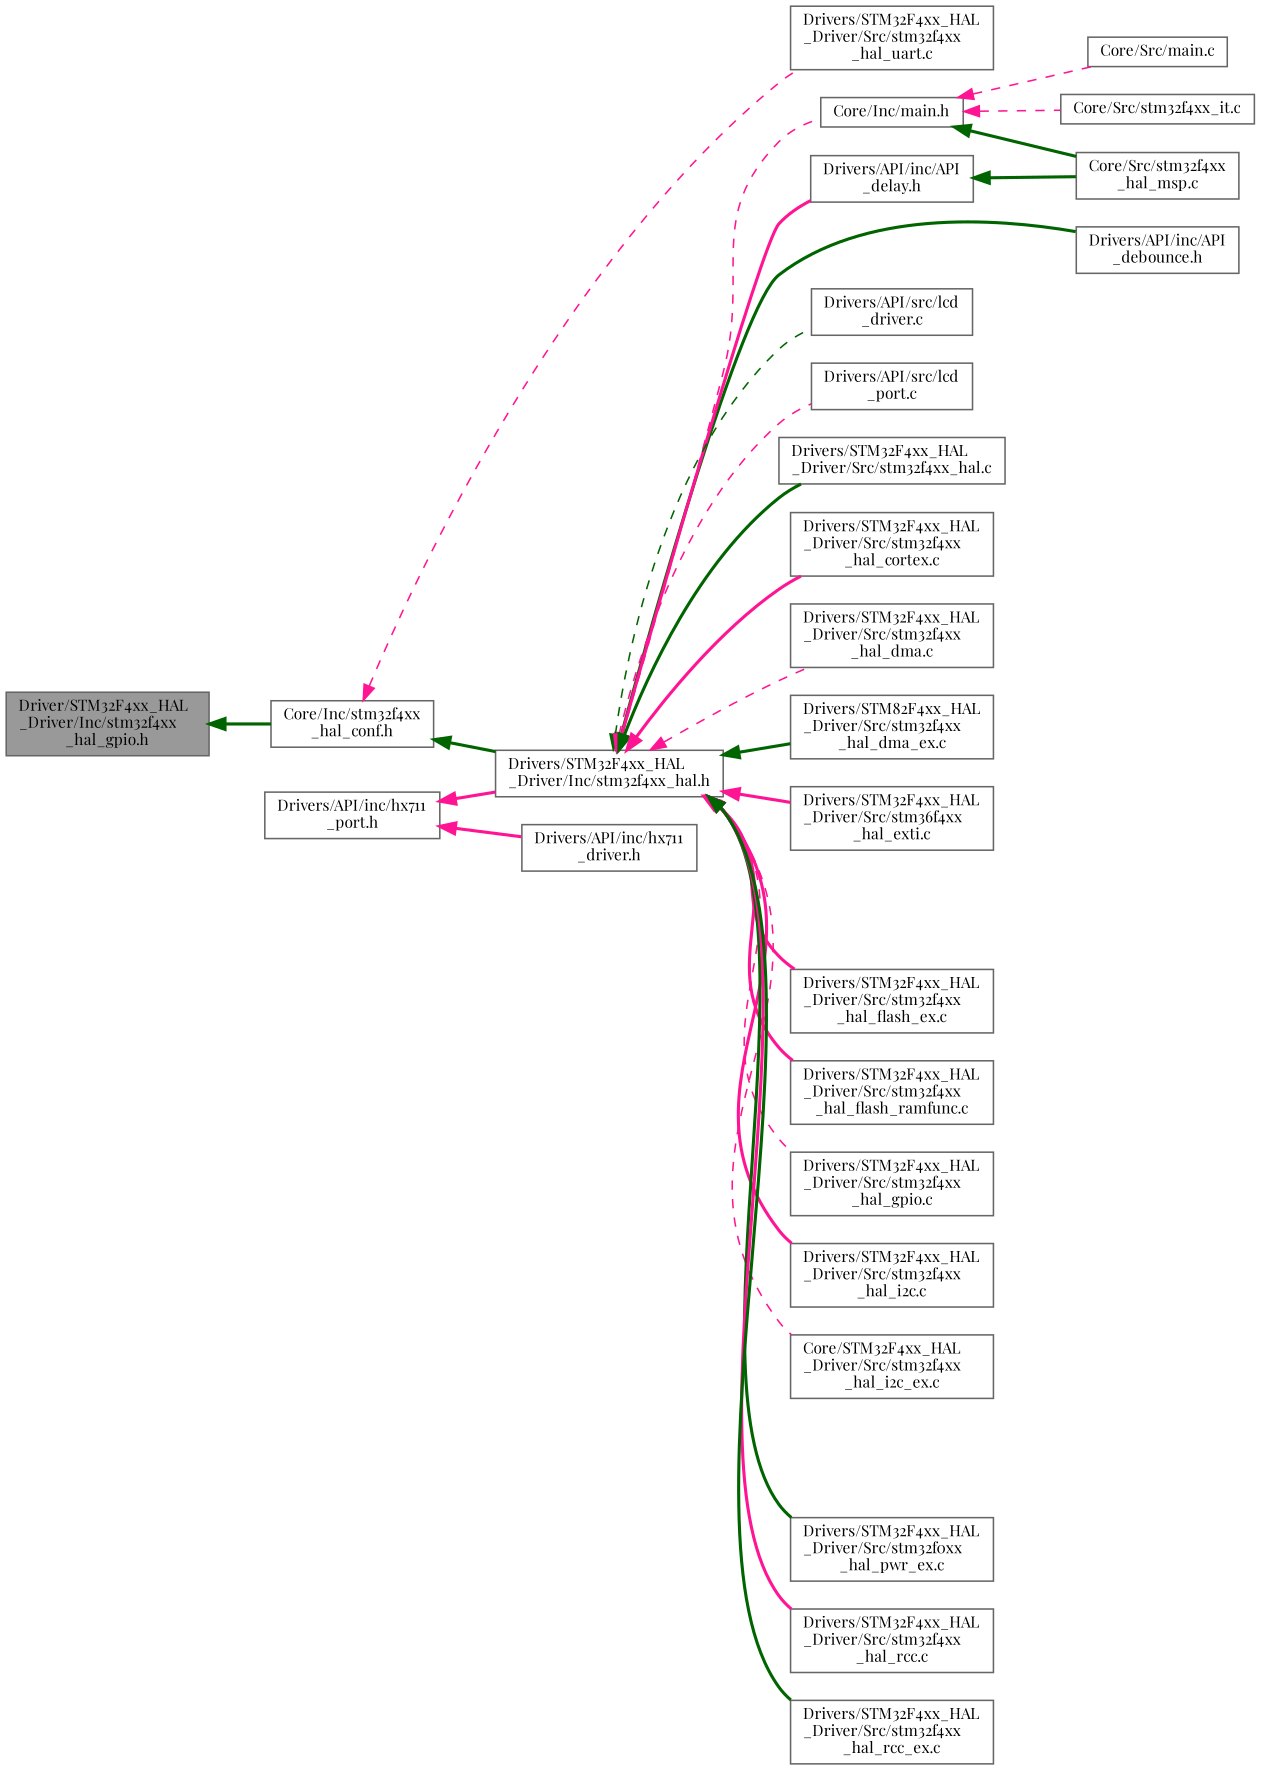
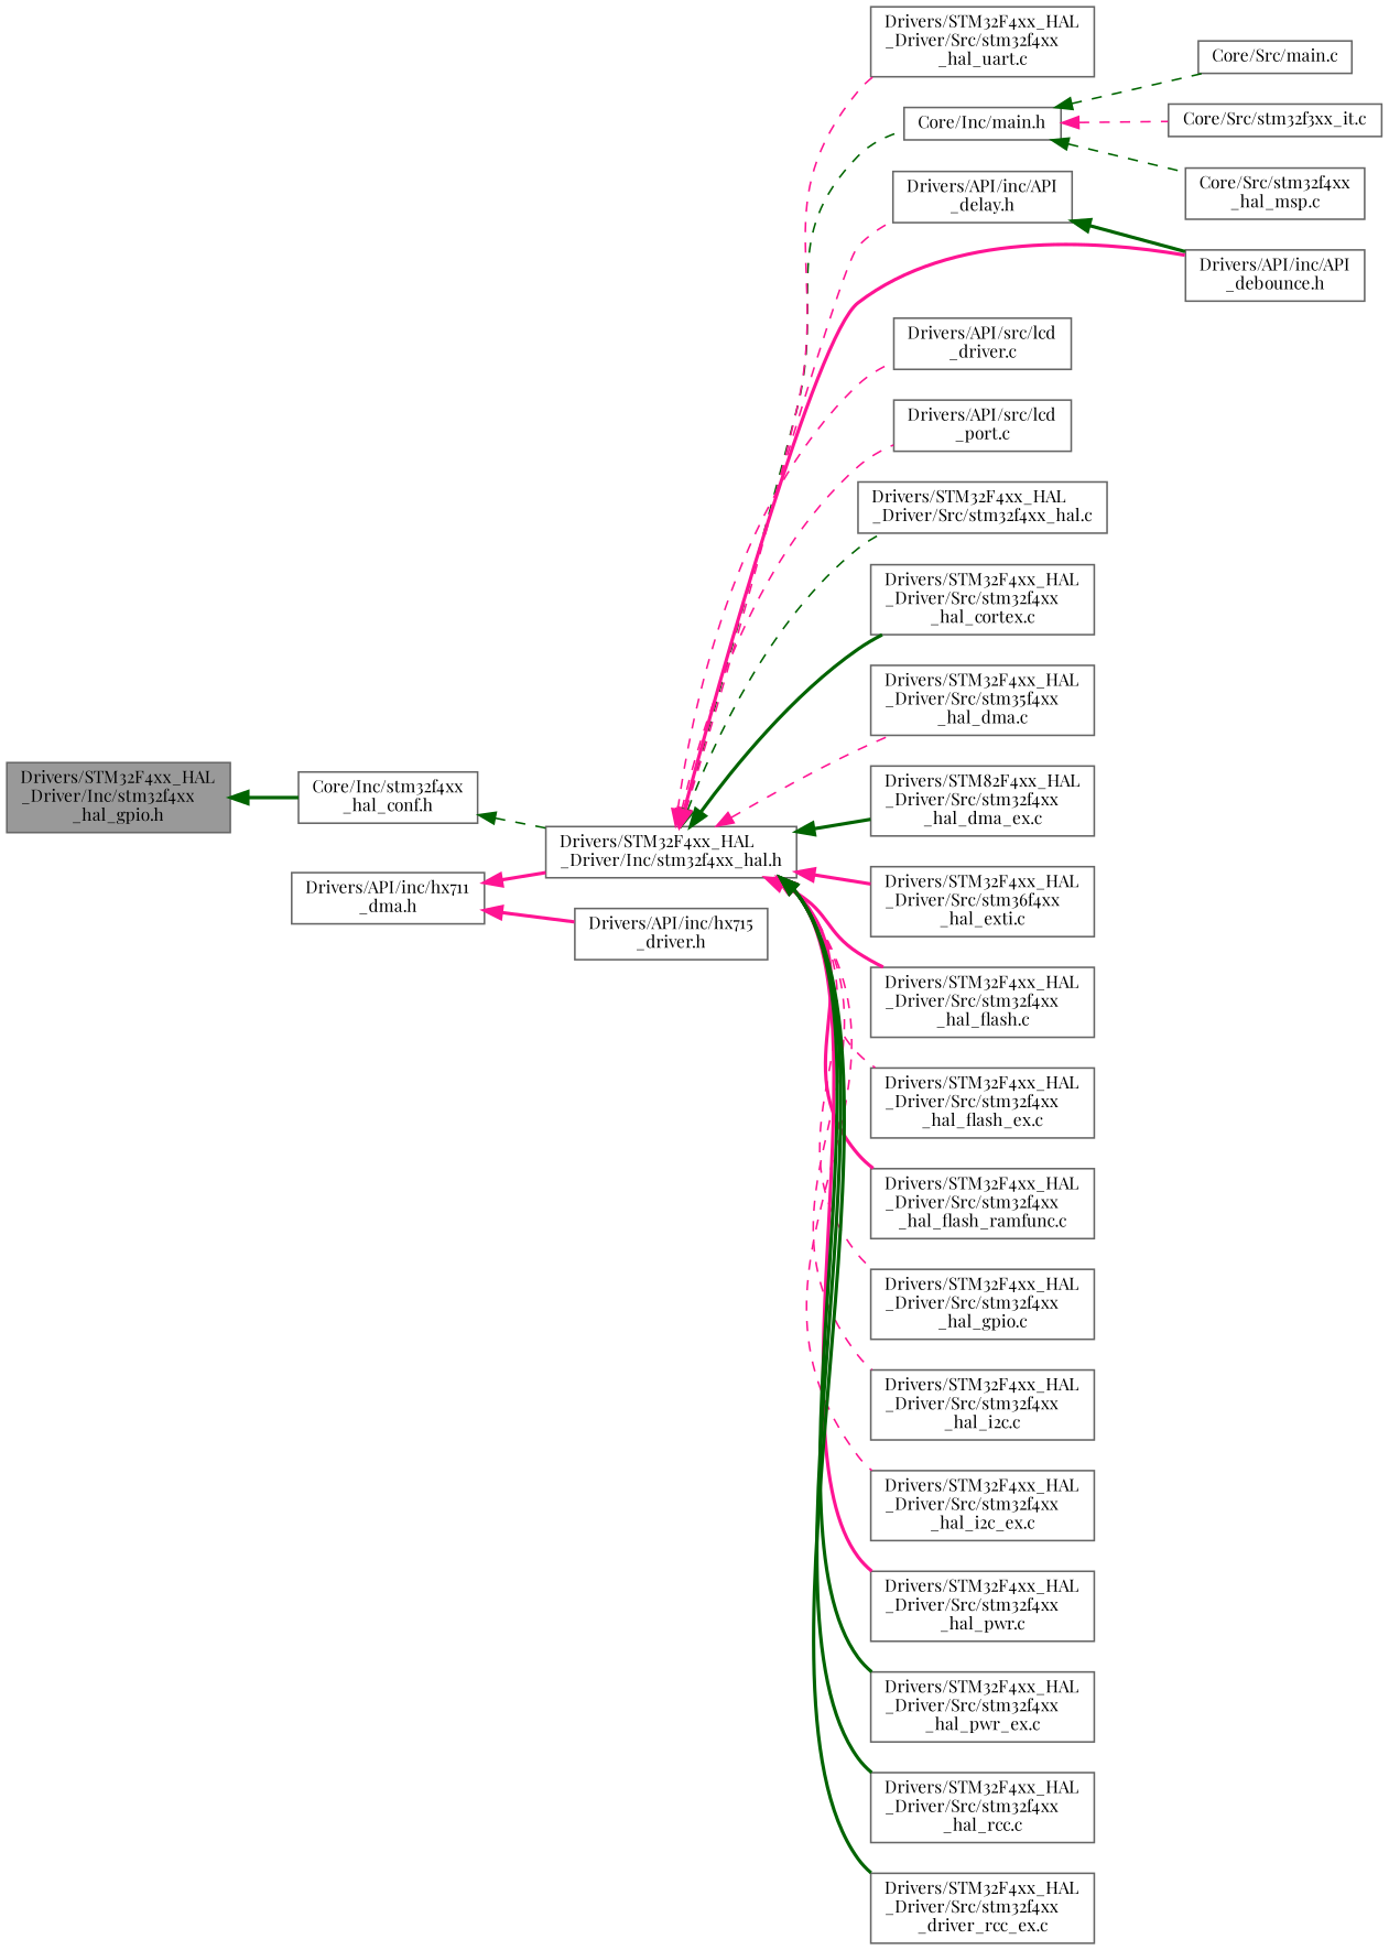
  digraph {
    fontname="Playfair Display"
    rankdir=LR
    node [color=grey40 fillcolor=white fontname="Playfair Display" fontsize=10 shape=box style=filled]
    edge [color=deeppink dir=back fontname="Playfair Display" fontsize=10 labelfontname=Helvetica labelfontsize=10 style=bold]
-   n1 [color=gray40 fillcolor=grey60 fontcolor=black height=0.2 label="Driver/STM32F4xx_HAL\l_Driver/Inc/stm32f4xx\l_hal_gpio.h" width=0.4]
+   n1 [color=gray40 fillcolor=grey60 fontcolor=black height=0.2 label="Drivers/STM32F4xx_HAL\l_Driver/Inc/stm32f4xx\l_hal_gpio.h" width=0.4]
    n2 [height=0.2 label="Core/Inc/stm32f4xx\l_hal_conf.h" width=0.4]
    n3 [height=0.2 label="Drivers/STM32F4xx_HAL\l_Driver/Inc/stm32f4xx_hal.h" width=0.4]
    n4 [height=0.2 label="Core/Inc/main.h" width=0.4]
    n5 [height=0.2 label="Drivers/API/inc/API\l_debounce.h" width=0.4]
    n6 [height=0.2 label="Drivers/API/inc/API\l_delay.h" width=0.4]
    n7 [height=0.2 label="Drivers/API/src/lcd\l_driver.c" width=0.4]
    n8 [height=0.2 label="Drivers/API/src/lcd\l_port.c" width=0.4]
    n9 [height=0.2 label="Drivers/STM32F4xx_HAL\l_Driver/Src/stm32f4xx_hal.c" width=0.4]
    n10 [height=0.2 label="Drivers/STM32F4xx_HAL\l_Driver/Src/stm32f4xx\l_hal_cortex.c" width=0.4]
-   n11 [height=0.2 label="Drivers/STM32F4xx_HAL\l_Driver/Src/stm32f4xx\l_hal_dma.c" width=0.4]
+   n11 [height=0.2 label="Drivers/STM32F4xx_HAL\l_Driver/Src/stm35f4xx\l_hal_dma.c" width=0.4]
    n12 [height=0.2 label="Drivers/STM82F4xx_HAL\l_Driver/Src/stm32f4xx\l_hal_dma_ex.c" width=0.4]
    n13 [height=0.2 label="Drivers/STM32F4xx_HAL\l_Driver/Src/stm36f4xx\l_hal_exti.c" width=0.4]
+   n14 [height=0.2 label="Drivers/STM32F4xx_HAL\l_Driver/Src/stm32f4xx\l_hal_flash.c" width=0.4]
    n15 [height=0.2 label="Drivers/STM32F4xx_HAL\l_Driver/Src/stm32f4xx\l_hal_flash_ex.c" width=0.4]
    n16 [height=0.2 label="Drivers/STM32F4xx_HAL\l_Driver/Src/stm32f4xx\l_hal_flash_ramfunc.c" width=0.4]
    n17 [height=0.2 label="Drivers/STM32F4xx_HAL\l_Driver/Src/stm32f4xx\l_hal_gpio.c" width=0.4]
    n18 [height=0.2 label="Drivers/STM32F4xx_HAL\l_Driver/Src/stm32f4xx\l_hal_i2c.c" width=0.4]
-   n19 [height=0.2 label="Core/STM32F4xx_HAL\l_Driver/Src/stm32f4xx\l_hal_i2c_ex.c" width=0.4]
-   n21 [height=0.2 label="Drivers/STM32F4xx_HAL\l_Driver/Src/stm32f0xx\l_hal_pwr_ex.c" width=0.4]
+   n19 [height=0.2 label="Drivers/STM32F4xx_HAL\l_Driver/Src/stm32f4xx\l_hal_i2c_ex.c" width=0.4]
+   n20 [height=0.2 label="Drivers/STM32F4xx_HAL\l_Driver/Src/stm32f4xx\l_hal_pwr.c" width=0.4]
+   n21 [height=0.2 label="Drivers/STM32F4xx_HAL\l_Driver/Src/stm32f4xx\l_hal_pwr_ex.c" width=0.4]
    n22 [height=0.2 label="Drivers/STM32F4xx_HAL\l_Driver/Src/stm32f4xx\l_hal_rcc.c" width=0.4]
-   n23 [height=0.2 label="Drivers/STM32F4xx_HAL\l_Driver/Src/stm32f4xx\l_hal_rcc_ex.c" width=0.4]
+   n23 [height=0.2 label="Drivers/STM32F4xx_HAL\l_Driver/Src/stm32f4xx\l_driver_rcc_ex.c" width=0.4]
    n24 [height=0.2 label="Drivers/STM32F4xx_HAL\l_Driver/Src/stm32f4xx\l_hal_uart.c" width=0.4]
    n25 [height=0.2 label="Core/Src/main.c" width=0.4]
    n26 [height=0.2 label="Core/Src/stm32f4xx\l_hal_msp.c" width=0.4]
-   n27 [height=0.2 label="Core/Src/stm32f4xx_it.c" width=0.4]
-   n28 [height=0.2 label="Drivers/API/inc/hx711\l_port.h" width=0.4]
-   n29 [height=0.2 label="Drivers/API/inc/hx711\l_driver.h" width=0.4]
+   n27 [height=0.2 label="Core/Src/stm32f3xx_it.c" width=0.4]
+   n28 [height=0.2 label="Drivers/API/inc/hx711\l_dma.h" width=0.4]
+   n29 [height=0.2 label="Drivers/API/inc/hx715\l_driver.h" width=0.4]
    n1 -> n2 [color=darkgreen]
-   n2 -> n3 [color=darkgreen]
-   n3 -> n4 [style=dashed]
-   n3 -> n5 [color=darkgreen]
-   n3 -> n6
-   n3 -> n7 [color=darkgreen style=dashed]
+   n2 -> n3 [color=darkgreen style=dashed]
+   n3 -> n4 [color=darkgreen style=dashed]
+   n3 -> n5
+   n3 -> n6 [style=dashed]
+   n3 -> n7 [style=dashed]
    n3 -> n8 [style=dashed]
-   n3 -> n9 [color=darkgreen]
-   n3 -> n10
+   n3 -> n9 [color=darkgreen style=dashed]
+   n3 -> n10 [color=darkgreen]
    n3 -> n11 [style=dashed]
    n3 -> n12 [color=darkgreen]
    n3 -> n13
-   n3 -> n15
+   n3 -> n14
+   n3 -> n15 [style=dashed]
    n3 -> n16
    n3 -> n17 [style=dashed]
-   n3 -> n18
+   n3 -> n18 [style=dashed]
    n3 -> n19 [style=dashed]
+   n3 -> n20
    n3 -> n21 [color=darkgreen]
-   n3 -> n22
+   n3 -> n22 [color=darkgreen]
    n3 -> n23 [color=darkgreen]
-   n2 -> n24 [style=dashed]
-   n4 -> n25 [style=dashed]
-   n4 -> n26 [color=darkgreen]
+   n3 -> n24 [style=dashed]
+   n4 -> n25 [color=darkgreen style=dashed]
+   n4 -> n26 [color=darkgreen style=dashed]
    n4 -> n27 [style=dashed]
-   n6 -> n26 [color=darkgreen]
+   n6 -> n5 [color=darkgreen]
    n28 -> n3
    n28 -> n29
  }
